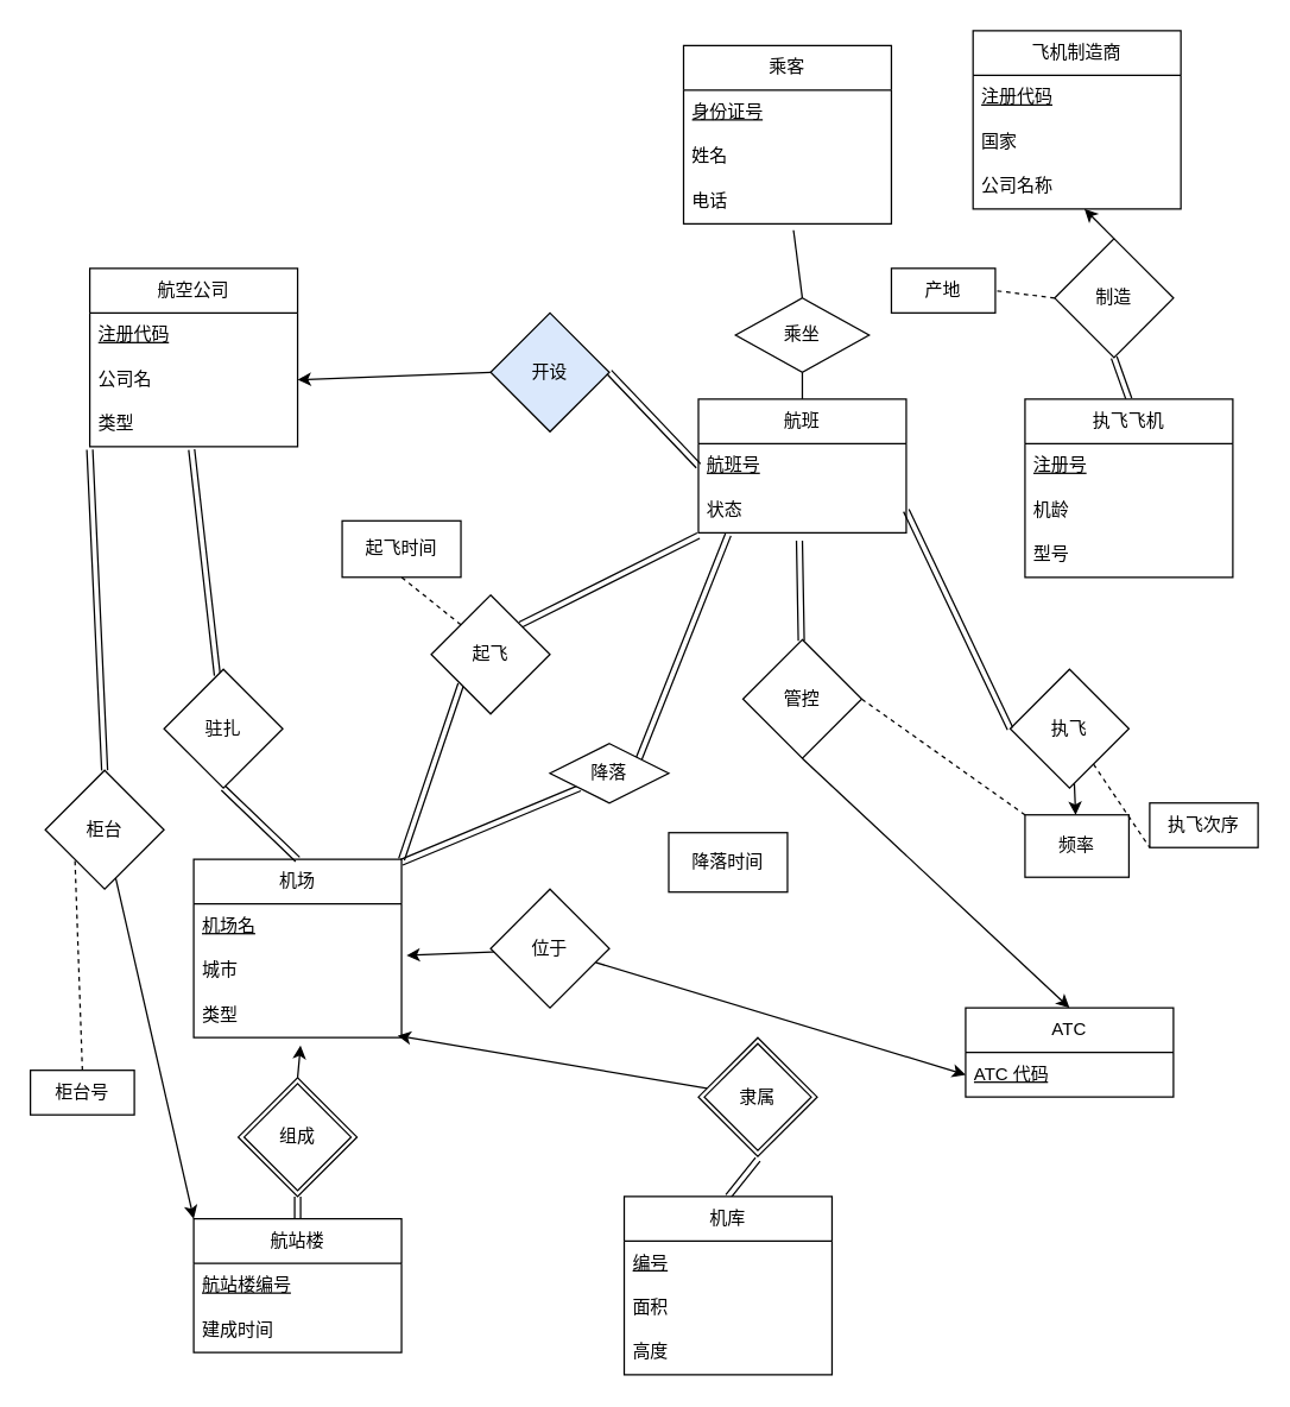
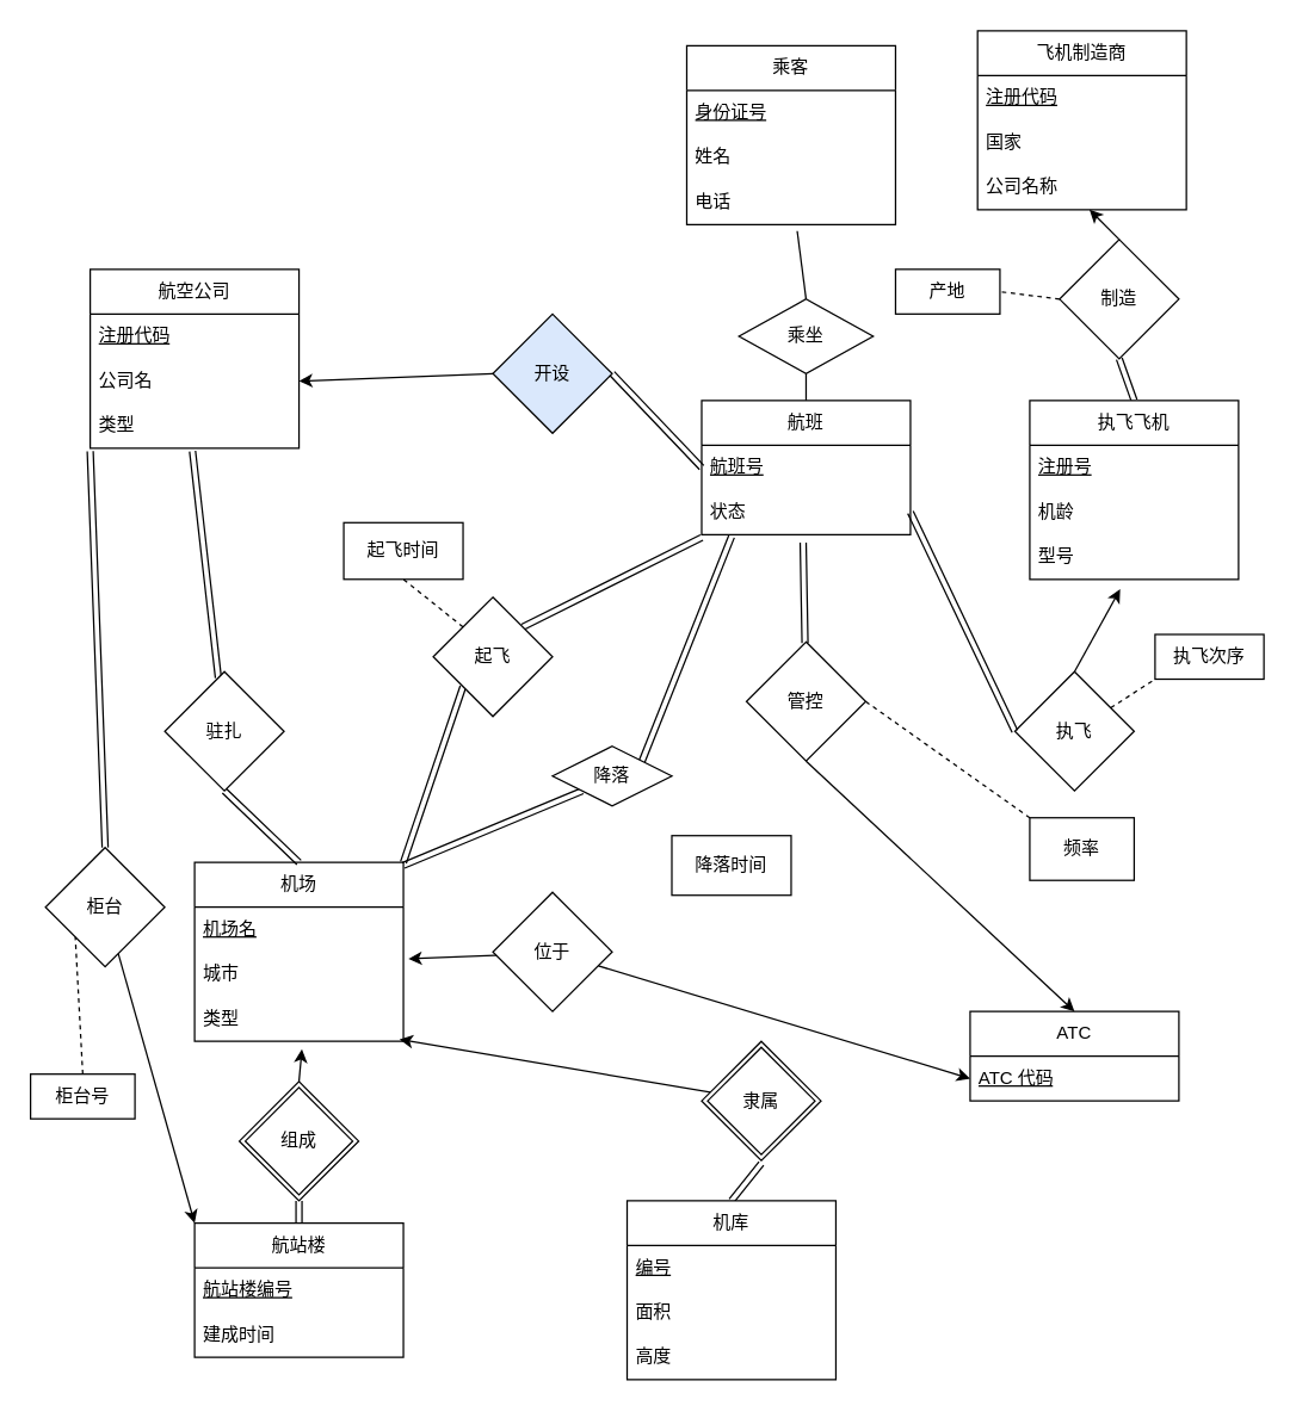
  <mxCell id="0" />
  <mxCell id="1" parent="0" />
  <mxCell id="2" value="航空公司" style="swimlane;fontStyle=0;childLayout=stackLayout;horizontal=1;startSize=30;horizontalStack=0;resizeParent=1;resizeParentMax=0;resizeLast=0;collapsible=1;marginBottom=0;whiteSpace=wrap;html=1;" parent="1" vertex="1"><mxGeometry x="60" y="180" width="140" height="120" as="geometry" /></mxCell>
  <mxCell id="3" value="&lt;u&gt;注册代码&lt;/u&gt;" style="text;strokeColor=none;fillColor=none;align=left;verticalAlign=middle;spacingLeft=4;spacingRight=4;overflow=hidden;points=[[0,0.5],[1,0.5]];portConstraint=eastwest;rotatable=0;whiteSpace=wrap;html=1;" parent="2" vertex="1"><mxGeometry y="30" width="140" height="30" as="geometry" /></mxCell>
  <mxCell id="4" value="公司名" style="text;strokeColor=none;fillColor=none;align=left;verticalAlign=middle;spacingLeft=4;spacingRight=4;overflow=hidden;points=[[0,0.5],[1,0.5]];portConstraint=eastwest;rotatable=0;whiteSpace=wrap;html=1;" parent="2" vertex="1"><mxGeometry y="60" width="140" height="30" as="geometry" /></mxCell>
  <mxCell id="5" value="类型" style="text;strokeColor=none;fillColor=none;align=left;verticalAlign=middle;spacingLeft=4;spacingRight=4;overflow=hidden;points=[[0,0.5],[1,0.5]];portConstraint=eastwest;rotatable=0;whiteSpace=wrap;html=1;" parent="2" vertex="1"><mxGeometry y="90" width="140" height="30" as="geometry" /></mxCell>
  <mxCell id="6" value="航班" style="swimlane;fontStyle=0;childLayout=stackLayout;horizontal=1;startSize=30;horizontalStack=0;resizeParent=1;resizeParentMax=0;resizeLast=0;collapsible=1;marginBottom=0;whiteSpace=wrap;html=1;" parent="1" vertex="1"><mxGeometry x="470" y="268" width="140" height="90" as="geometry" /></mxCell>
  <mxCell id="7" value="&lt;u&gt;航班号&lt;/u&gt;" style="text;strokeColor=none;fillColor=none;align=left;verticalAlign=middle;spacingLeft=4;spacingRight=4;overflow=hidden;points=[[0,0.5],[1,0.5]];portConstraint=eastwest;rotatable=0;whiteSpace=wrap;html=1;" parent="6" vertex="1"><mxGeometry y="30" width="140" height="30" as="geometry" /></mxCell>
  <mxCell id="8" value="状态" style="text;strokeColor=none;fillColor=none;align=left;verticalAlign=middle;spacingLeft=4;spacingRight=4;overflow=hidden;points=[[0,0.5],[1,0.5]];portConstraint=eastwest;rotatable=0;whiteSpace=wrap;html=1;" parent="6" vertex="1"><mxGeometry y="60" width="140" height="30" as="geometry" /></mxCell>
  <mxCell id="9" value="机场" style="swimlane;fontStyle=0;childLayout=stackLayout;horizontal=1;startSize=30;horizontalStack=0;resizeParent=1;resizeParentMax=0;resizeLast=0;collapsible=1;marginBottom=0;whiteSpace=wrap;html=1;" parent="1" vertex="1"><mxGeometry x="130" y="578" width="140" height="120" as="geometry" /></mxCell>
  <mxCell id="10" value="&lt;u&gt;机场名&lt;/u&gt;" style="text;strokeColor=none;fillColor=none;align=left;verticalAlign=middle;spacingLeft=4;spacingRight=4;overflow=hidden;points=[[0,0.5],[1,0.5]];portConstraint=eastwest;rotatable=0;whiteSpace=wrap;html=1;" parent="9" vertex="1"><mxGeometry y="30" width="140" height="30" as="geometry" /></mxCell>
  <mxCell id="11" value="城市" style="text;strokeColor=none;fillColor=none;align=left;verticalAlign=middle;spacingLeft=4;spacingRight=4;overflow=hidden;points=[[0,0.5],[1,0.5]];portConstraint=eastwest;rotatable=0;whiteSpace=wrap;html=1;" parent="9" vertex="1"><mxGeometry y="60" width="140" height="30" as="geometry" /></mxCell>
  <mxCell id="12" value="类型" style="text;strokeColor=none;fillColor=none;align=left;verticalAlign=middle;spacingLeft=4;spacingRight=4;overflow=hidden;points=[[0,0.5],[1,0.5]];portConstraint=eastwest;rotatable=0;whiteSpace=wrap;html=1;" parent="9" vertex="1"><mxGeometry y="90" width="140" height="30" as="geometry" /></mxCell>
  <mxCell id="13" value="ATC" style="swimlane;fontStyle=0;childLayout=stackLayout;horizontal=1;startSize=30;horizontalStack=0;resizeParent=1;resizeParentMax=0;resizeLast=0;collapsible=1;marginBottom=0;whiteSpace=wrap;html=1;" parent="1" vertex="1"><mxGeometry x="650" y="678" width="140" height="60" as="geometry" /></mxCell>
  <mxCell id="14" value="&lt;u&gt;ATC 代码&lt;/u&gt;" style="text;strokeColor=none;fillColor=none;align=left;verticalAlign=middle;spacingLeft=4;spacingRight=4;overflow=hidden;points=[[0,0.5],[1,0.5]];portConstraint=eastwest;rotatable=0;whiteSpace=wrap;html=1;" parent="13" vertex="1"><mxGeometry y="30" width="140" height="30" as="geometry" /></mxCell>
  <mxCell id="15" style="edgeStyle=none;html=1;exitX=0.5;exitY=0;exitDx=0;exitDy=0;entryX=0.5;entryY=1;entryDx=0;entryDy=0;shape=link;" parent="1" source="16" target="49" edge="1"><mxGeometry relative="1" as="geometry" /></mxCell>
  <mxCell id="16" value="执飞飞机" style="swimlane;fontStyle=0;childLayout=stackLayout;horizontal=1;startSize=30;horizontalStack=0;resizeParent=1;resizeParentMax=0;resizeLast=0;collapsible=1;marginBottom=0;whiteSpace=wrap;html=1;" parent="1" vertex="1"><mxGeometry x="690" y="268" width="140" height="120" as="geometry" /></mxCell>
  <mxCell id="17" value="&lt;u&gt;注册号&lt;/u&gt;" style="text;strokeColor=none;fillColor=none;align=left;verticalAlign=middle;spacingLeft=4;spacingRight=4;overflow=hidden;points=[[0,0.5],[1,0.5]];portConstraint=eastwest;rotatable=0;whiteSpace=wrap;html=1;" parent="16" vertex="1"><mxGeometry y="30" width="140" height="30" as="geometry" /></mxCell>
  <mxCell id="18" value="机龄" style="text;strokeColor=none;fillColor=none;align=left;verticalAlign=middle;spacingLeft=4;spacingRight=4;overflow=hidden;points=[[0,0.5],[1,0.5]];portConstraint=eastwest;rotatable=0;whiteSpace=wrap;html=1;" parent="16" vertex="1"><mxGeometry y="60" width="140" height="30" as="geometry" /></mxCell>
  <mxCell id="19" value="型号" style="text;strokeColor=none;fillColor=none;align=left;verticalAlign=middle;spacingLeft=4;spacingRight=4;overflow=hidden;points=[[0,0.5],[1,0.5]];portConstraint=eastwest;rotatable=0;whiteSpace=wrap;html=1;" parent="16" vertex="1"><mxGeometry y="90" width="140" height="30" as="geometry" /></mxCell>
  <mxCell id="20" value="乘客" style="swimlane;fontStyle=0;childLayout=stackLayout;horizontal=1;startSize=30;horizontalStack=0;resizeParent=1;resizeParentMax=0;resizeLast=0;collapsible=1;marginBottom=0;whiteSpace=wrap;html=1;" parent="1" vertex="1"><mxGeometry x="460" y="30" width="140" height="120" as="geometry" /></mxCell>
  <mxCell id="21" value="&lt;u&gt;身份证号&lt;/u&gt;" style="text;strokeColor=none;fillColor=none;align=left;verticalAlign=middle;spacingLeft=4;spacingRight=4;overflow=hidden;points=[[0,0.5],[1,0.5]];portConstraint=eastwest;rotatable=0;whiteSpace=wrap;html=1;" parent="20" vertex="1"><mxGeometry y="30" width="140" height="30" as="geometry" /></mxCell>
  <mxCell id="22" value="姓名" style="text;strokeColor=none;fillColor=none;align=left;verticalAlign=middle;spacingLeft=4;spacingRight=4;overflow=hidden;points=[[0,0.5],[1,0.5]];portConstraint=eastwest;rotatable=0;whiteSpace=wrap;html=1;" parent="20" vertex="1"><mxGeometry y="60" width="140" height="30" as="geometry" /></mxCell>
  <mxCell id="23" value="电话" style="text;strokeColor=none;fillColor=none;align=left;verticalAlign=middle;spacingLeft=4;spacingRight=4;overflow=hidden;points=[[0,0.5],[1,0.5]];portConstraint=eastwest;rotatable=0;whiteSpace=wrap;html=1;" parent="20" vertex="1"><mxGeometry y="90" width="140" height="30" as="geometry" /></mxCell>
  <mxCell id="24" value="飞机制造商" style="swimlane;fontStyle=0;childLayout=stackLayout;horizontal=1;startSize=30;horizontalStack=0;resizeParent=1;resizeParentMax=0;resizeLast=0;collapsible=1;marginBottom=0;whiteSpace=wrap;html=1;" parent="1" vertex="1"><mxGeometry x="655" y="20" width="140" height="120" as="geometry" /></mxCell>
  <mxCell id="25" value="&lt;u&gt;注册代码&lt;/u&gt;" style="text;strokeColor=none;fillColor=none;align=left;verticalAlign=middle;spacingLeft=4;spacingRight=4;overflow=hidden;points=[[0,0.5],[1,0.5]];portConstraint=eastwest;rotatable=0;whiteSpace=wrap;html=1;" parent="24" vertex="1"><mxGeometry y="30" width="140" height="30" as="geometry" /></mxCell>
  <mxCell id="26" value="国家" style="text;strokeColor=none;fillColor=none;align=left;verticalAlign=middle;spacingLeft=4;spacingRight=4;overflow=hidden;points=[[0,0.5],[1,0.5]];portConstraint=eastwest;rotatable=0;whiteSpace=wrap;html=1;" parent="24" vertex="1"><mxGeometry y="60" width="140" height="30" as="geometry" /></mxCell>
  <mxCell id="27" value="公司名称" style="text;strokeColor=none;fillColor=none;align=left;verticalAlign=middle;spacingLeft=4;spacingRight=4;overflow=hidden;points=[[0,0.5],[1,0.5]];portConstraint=eastwest;rotatable=0;whiteSpace=wrap;html=1;" parent="24" vertex="1"><mxGeometry y="90" width="140" height="30" as="geometry" /></mxCell>
  <mxCell id="28" style="edgeStyle=none;html=1;exitX=0.5;exitY=0;exitDx=0;exitDy=0;entryX=0.5;entryY=1;entryDx=0;entryDy=0;shape=link;" parent="1" source="29" target="44" edge="1"><mxGeometry relative="1" as="geometry" /></mxCell>
  <mxCell id="29" value="航站楼" style="swimlane;fontStyle=0;childLayout=stackLayout;horizontal=1;startSize=30;horizontalStack=0;resizeParent=1;resizeParentMax=0;resizeLast=0;collapsible=1;marginBottom=0;whiteSpace=wrap;html=1;" parent="1" vertex="1"><mxGeometry x="130" y="820" width="140" height="90" as="geometry" /></mxCell>
  <mxCell id="30" value="&lt;u&gt;航站楼编号&lt;/u&gt;" style="text;strokeColor=none;fillColor=none;align=left;verticalAlign=middle;spacingLeft=4;spacingRight=4;overflow=hidden;points=[[0,0.5],[1,0.5]];portConstraint=eastwest;rotatable=0;whiteSpace=wrap;html=1;" parent="29" vertex="1"><mxGeometry y="30" width="140" height="30" as="geometry" /></mxCell>
  <mxCell id="31" value="建成时间" style="text;strokeColor=none;fillColor=none;align=left;verticalAlign=middle;spacingLeft=4;spacingRight=4;overflow=hidden;points=[[0,0.5],[1,0.5]];portConstraint=eastwest;rotatable=0;whiteSpace=wrap;html=1;" parent="29" vertex="1"><mxGeometry y="60" width="140" height="30" as="geometry" /></mxCell>
  <mxCell id="32" style="edgeStyle=none;html=1;exitX=0.5;exitY=0;exitDx=0;exitDy=0;shape=link;" parent="1" source="33" edge="1"><mxGeometry relative="1" as="geometry"><mxPoint x="510" y="780" as="targetPoint" /></mxGeometry></mxCell>
  <mxCell id="33" value="机库" style="swimlane;fontStyle=0;childLayout=stackLayout;horizontal=1;startSize=30;horizontalStack=0;resizeParent=1;resizeParentMax=0;resizeLast=0;collapsible=1;marginBottom=0;whiteSpace=wrap;html=1;" parent="1" vertex="1"><mxGeometry x="420" y="805" width="140" height="120" as="geometry" /></mxCell>
  <mxCell id="34" value="&lt;u&gt;编号&lt;/u&gt;" style="text;strokeColor=none;fillColor=none;align=left;verticalAlign=middle;spacingLeft=4;spacingRight=4;overflow=hidden;points=[[0,0.5],[1,0.5]];portConstraint=eastwest;rotatable=0;whiteSpace=wrap;html=1;" parent="33" vertex="1"><mxGeometry y="30" width="140" height="30" as="geometry" /></mxCell>
  <mxCell id="35" value="面积" style="text;strokeColor=none;fillColor=none;align=left;verticalAlign=middle;spacingLeft=4;spacingRight=4;overflow=hidden;points=[[0,0.5],[1,0.5]];portConstraint=eastwest;rotatable=0;whiteSpace=wrap;html=1;" parent="33" vertex="1"><mxGeometry y="60" width="140" height="30" as="geometry" /></mxCell>
  <mxCell id="36" value="高度" style="text;strokeColor=none;fillColor=none;align=left;verticalAlign=middle;spacingLeft=4;spacingRight=4;overflow=hidden;points=[[0,0.5],[1,0.5]];portConstraint=eastwest;rotatable=0;whiteSpace=wrap;html=1;" parent="33" vertex="1"><mxGeometry y="90" width="140" height="30" as="geometry" /></mxCell>
  <mxCell id="37" style="edgeStyle=none;html=1;entryX=1;entryY=0.5;entryDx=0;entryDy=0;exitX=0;exitY=0.5;exitDx=0;exitDy=0;" parent="1" source="39" target="4" edge="1"><mxGeometry relative="1" as="geometry"><mxPoint x="354.444" y="332.444" as="sourcePoint" /></mxGeometry></mxCell>
  <mxCell id="38" style="edgeStyle=none;html=1;exitX=1;exitY=0.5;exitDx=0;exitDy=0;entryX=0;entryY=0.5;entryDx=0;entryDy=0;shape=link;" parent="1" source="39" target="7" edge="1"><mxGeometry relative="1" as="geometry" /></mxCell>
  <mxCell id="39" value="开设" style="rhombus;whiteSpace=wrap;html=1;fillColor=#dae8fc;" parent="1" vertex="1"><mxGeometry x="330" y="210" width="80" height="80" as="geometry" /></mxCell>
  <mxCell id="40" style="edgeStyle=none;shape=link;html=1;entryX=0.49;entryY=1.067;entryDx=0;entryDy=0;entryPerimeter=0;" parent="1" source="42" target="5" edge="1"><mxGeometry relative="1" as="geometry" /></mxCell>
  <mxCell id="41" style="edgeStyle=none;shape=link;html=1;exitX=0.5;exitY=1;exitDx=0;exitDy=0;entryX=0.5;entryY=0;entryDx=0;entryDy=0;" parent="1" source="42" target="9" edge="1"><mxGeometry relative="1" as="geometry" /></mxCell>
  <mxCell id="42" value="驻扎" style="rhombus;whiteSpace=wrap;html=1;" parent="1" vertex="1"><mxGeometry x="110" y="450" width="80" height="80" as="geometry" /></mxCell>
  <mxCell id="43" style="edgeStyle=none;html=1;exitX=0.5;exitY=0;exitDx=0;exitDy=0;entryX=0.514;entryY=1.178;entryDx=0;entryDy=0;entryPerimeter=0;" parent="1" source="44" target="12" edge="1"><mxGeometry relative="1" as="geometry" /></mxCell>
  <mxCell id="44" value="组成" style="rhombus;whiteSpace=wrap;html=1;double=1;" parent="1" vertex="1"><mxGeometry x="160" y="725" width="80" height="80" as="geometry" /></mxCell>
  <mxCell id="45" style="edgeStyle=none;html=1;exitX=0.5;exitY=1;exitDx=0;exitDy=0;entryX=0.5;entryY=0;entryDx=0;entryDy=0;" parent="1" source="47" target="13" edge="1"><mxGeometry relative="1" as="geometry" /></mxCell>
  <mxCell id="46" style="edgeStyle=none;html=1;entryX=0.486;entryY=1.178;entryDx=0;entryDy=0;entryPerimeter=0;shape=link;" parent="1" source="47" target="8" edge="1"><mxGeometry relative="1" as="geometry" /></mxCell>
  <mxCell id="47" value="管控" style="rhombus;whiteSpace=wrap;html=1;" parent="1" vertex="1"><mxGeometry x="500" y="430" width="80" height="80" as="geometry" /></mxCell>
  <mxCell id="48" style="edgeStyle=none;html=1;exitX=0.5;exitY=0;exitDx=0;exitDy=0;entryX=0.536;entryY=1;entryDx=0;entryDy=0;entryPerimeter=0;" parent="1" source="49" target="27" edge="1"><mxGeometry relative="1" as="geometry" /></mxCell>
  <mxCell id="49" value="制造" style="rhombus;whiteSpace=wrap;html=1;" parent="1" vertex="1"><mxGeometry x="710" y="160" width="80" height="80" as="geometry" /></mxCell>
  <mxCell id="50" value="乘坐" style="rhombus;whiteSpace=wrap;html=1;" parent="1" vertex="1"><mxGeometry x="495" y="200" width="90" height="50" as="geometry" /></mxCell>
  <mxCell id="51" style="edgeStyle=none;html=1;entryX=0;entryY=0.5;entryDx=0;entryDy=0;" parent="1" source="53" target="14" edge="1"><mxGeometry relative="1" as="geometry" /></mxCell>
  <mxCell id="52" style="edgeStyle=none;html=1;entryX=1.024;entryY=0.156;entryDx=0;entryDy=0;entryPerimeter=0;" parent="1" target="11" edge="1"><mxGeometry relative="1" as="geometry"><mxPoint x="351.543" y="639.543" as="sourcePoint" /></mxGeometry></mxCell>
  <mxCell id="53" value="位于" style="rhombus;whiteSpace=wrap;html=1;" parent="1" vertex="1"><mxGeometry x="330" y="598" width="80" height="80" as="geometry" /></mxCell>
- <mxCell id="54" style="edgeStyle=none;html=1;exitX=0.5;exitY=0;exitDx=0;exitDy=0;" parent="1" source="55" target="72" edge="1"><mxGeometry relative="1" as="geometry" /></mxCell>
+ <mxCell id="54" style="edgeStyle=none;html=1;exitX=0.5;exitY=0;exitDx=0;exitDy=0;entryX=0.433;entryY=1.222;entryDx=0;entryDy=0;entryPerimeter=0;" parent="1" source="55" target="19" edge="1"><mxGeometry relative="1" as="geometry" /></mxCell>
  <mxCell id="55" value="执飞" style="rhombus;whiteSpace=wrap;html=1;" parent="1" vertex="1"><mxGeometry x="680" y="450" width="80" height="80" as="geometry" /></mxCell>
  <mxCell id="56" style="edgeStyle=none;html=1;exitX=1;exitY=0.5;exitDx=0;exitDy=0;entryX=0;entryY=0.5;entryDx=0;entryDy=0;shape=link;" parent="1" source="8" target="55" edge="1"><mxGeometry relative="1" as="geometry" /></mxCell>
  <mxCell id="57" style="edgeStyle=none;html=1;entryX=0.981;entryY=0.956;entryDx=0;entryDy=0;entryPerimeter=0;" parent="1" source="58" target="12" edge="1"><mxGeometry relative="1" as="geometry" /></mxCell>
  <mxCell id="58" value="隶属" style="rhombus;whiteSpace=wrap;html=1;double=1;" parent="1" vertex="1"><mxGeometry x="470" y="698" width="80" height="80" as="geometry" /></mxCell>
  <mxCell id="59" style="edgeStyle=none;html=1;entryX=0;entryY=0;entryDx=0;entryDy=0;" parent="1" source="61" target="29" edge="1"><mxGeometry relative="1" as="geometry" /></mxCell>
  <mxCell id="60" style="edgeStyle=none;html=1;exitX=0.5;exitY=0;exitDx=0;exitDy=0;entryX=0;entryY=1.067;entryDx=0;entryDy=0;entryPerimeter=0;shape=link;" parent="1" source="61" target="5" edge="1"><mxGeometry relative="1" as="geometry" /></mxCell>
- <mxCell id="61" value="柜台" style="rhombus;whiteSpace=wrap;html=1;" parent="1" vertex="1"><mxGeometry x="30" y="518" width="80" height="80" as="geometry" /></mxCell>
+ <mxCell id="61" value="柜台" style="rhombus;whiteSpace=wrap;html=1;" parent="1" vertex="1"><mxGeometry x="30" y="568" width="80" height="80" as="geometry" /></mxCell>
  <mxCell id="62" style="edgeStyle=none;shape=link;html=1;exitX=1;exitY=0;exitDx=0;exitDy=0;" parent="1" source="64" edge="1"><mxGeometry relative="1" as="geometry"><mxPoint x="470" y="360" as="targetPoint" /></mxGeometry></mxCell>
  <mxCell id="63" style="edgeStyle=none;html=1;exitX=0;exitY=1;exitDx=0;exitDy=0;entryX=1;entryY=0;entryDx=0;entryDy=0;shape=link;" parent="1" source="64" target="9" edge="1"><mxGeometry relative="1" as="geometry" /></mxCell>
  <mxCell id="64" value="起飞" style="rhombus;whiteSpace=wrap;html=1;" parent="1" vertex="1"><mxGeometry x="290" y="400" width="80" height="80" as="geometry" /></mxCell>
  <mxCell id="65" style="edgeStyle=none;html=1;exitX=1;exitY=0;exitDx=0;exitDy=0;entryX=0.143;entryY=1.044;entryDx=0;entryDy=0;entryPerimeter=0;shape=link;" parent="1" source="67" target="8" edge="1"><mxGeometry relative="1" as="geometry" /></mxCell>
  <mxCell id="66" style="edgeStyle=none;shape=link;html=1;exitX=0;exitY=1;exitDx=0;exitDy=0;" parent="1" source="67" edge="1"><mxGeometry relative="1" as="geometry"><mxPoint x="270" y="580" as="targetPoint" /></mxGeometry></mxCell>
  <mxCell id="67" value="降落" style="rhombus;whiteSpace=wrap;html=1;" parent="1" vertex="1"><mxGeometry x="370" y="500" width="80" height="40" as="geometry" /></mxCell>
  <mxCell id="68" value="起飞时间" style="rounded=0;whiteSpace=wrap;html=1;" parent="1" vertex="1"><mxGeometry x="230" y="350" width="80" height="38" as="geometry" /></mxCell>
  <mxCell id="69" value="" style="endArrow=none;html=1;strokeWidth=2;strokeColor=none;shape=link;" parent="1" edge="1"><mxGeometry width="50" height="50" relative="1" as="geometry"><mxPoint x="220" y="470" as="sourcePoint" /><mxPoint x="270" y="420" as="targetPoint" /></mxGeometry></mxCell>
  <mxCell id="70" value="" style="endArrow=none;dashed=1;html=1;strokeColor=default;bendable=1;movable=1;anchorPointDirection=1;entryX=0.5;entryY=1;entryDx=0;entryDy=0;" parent="1" target="68" edge="1"><mxGeometry width="50" height="50" relative="1" as="geometry"><mxPoint x="310" y="420" as="sourcePoint" /><mxPoint x="420" y="430" as="targetPoint" /></mxGeometry></mxCell>
  <mxCell id="71" value="降落时间" style="rounded=0;whiteSpace=wrap;html=1;" parent="1" vertex="1"><mxGeometry x="450" y="560" width="80" height="40" as="geometry" /></mxCell>
  <mxCell id="72" value="频率" style="rounded=0;whiteSpace=wrap;html=1;" parent="1" vertex="1"><mxGeometry x="690" y="548" width="70" height="42" as="geometry" /></mxCell>
  <mxCell id="73" value="" style="endArrow=none;dashed=1;html=1;strokeColor=default;exitX=1;exitY=0.5;exitDx=0;exitDy=0;entryX=0;entryY=0;entryDx=0;entryDy=0;" parent="1" source="47" target="72" edge="1"><mxGeometry width="50" height="50" relative="1" as="geometry"><mxPoint x="610" y="550" as="sourcePoint" /><mxPoint x="660" y="500" as="targetPoint" /></mxGeometry></mxCell>
  <mxCell id="74" value="产地" style="rounded=0;whiteSpace=wrap;html=1;" parent="1" vertex="1"><mxGeometry x="600" y="180" width="70" height="30" as="geometry" /></mxCell>
  <mxCell id="75" value="" style="endArrow=none;dashed=1;html=1;strokeColor=default;entryX=1;entryY=0.5;entryDx=0;entryDy=0;exitX=0;exitY=0.5;exitDx=0;exitDy=0;" parent="1" source="49" target="74" edge="1"><mxGeometry width="50" height="50" relative="1" as="geometry"><mxPoint x="640" y="290" as="sourcePoint" /><mxPoint x="690" y="240" as="targetPoint" /></mxGeometry></mxCell>
  <mxCell id="76" value="柜台号" style="rounded=0;whiteSpace=wrap;html=1;" parent="1" vertex="1"><mxGeometry y="720" width="70" height="30" as="geometry" x="20" /></mxCell>
  <mxCell id="77" value="" style="endArrow=none;dashed=1;html=1;entryX=0;entryY=1;entryDx=0;entryDy=0;exitX=0.5;exitY=0;exitDx=0;exitDy=0;" parent="1" source="76" target="61" edge="1"><mxGeometry width="50" height="50" relative="1" as="geometry"><mxPoint x="60" y="850" as="sourcePoint" /><mxPoint x="110" y="800" as="targetPoint" /></mxGeometry></mxCell>
- <mxCell id="78" value="执飞次序" style="rounded=0;whiteSpace=wrap;html=1;" parent="1" vertex="1"><mxGeometry x="774" y="540" width="73" height="30" as="geometry" /></mxCell>
+ <mxCell id="78" value="执飞次序" style="rounded=0;whiteSpace=wrap;html=1;" parent="1" vertex="1"><mxGeometry x="774" y="425" width="73" height="30" as="geometry" /></mxCell>
  <mxCell id="79" value="" style="endArrow=none;dashed=1;html=1;entryX=0;entryY=1;entryDx=0;entryDy=0;" parent="1" source="55" target="78" edge="1"><mxGeometry width="50" height="50" relative="1" as="geometry"><mxPoint x="760" y="540" as="sourcePoint" /><mxPoint x="830.711" y="490" as="targetPoint" /></mxGeometry></mxCell>
  <mxCell id="80" value="" style="endArrow=none;html=1;exitX=0.5;exitY=0;exitDx=0;exitDy=0;entryX=0.5;entryY=1;entryDx=0;entryDy=0;" parent="1" source="6" target="50" edge="1"><mxGeometry width="50" height="50" relative="1" as="geometry"><mxPoint x="580" y="270" as="sourcePoint" /><mxPoint x="630" y="220" as="targetPoint" /></mxGeometry></mxCell>
  <mxCell id="81" value="" style="endArrow=none;html=1;entryX=0.529;entryY=1.144;entryDx=0;entryDy=0;entryPerimeter=0;exitX=0.5;exitY=0;exitDx=0;exitDy=0;" edge="1" parent="1" source="50" target="23"><mxGeometry width="50" height="50" relative="1" as="geometry"><mxPoint x="370" y="210" as="sourcePoint" /><mxPoint x="420" y="160" as="targetPoint" /></mxGeometry></mxCell>
